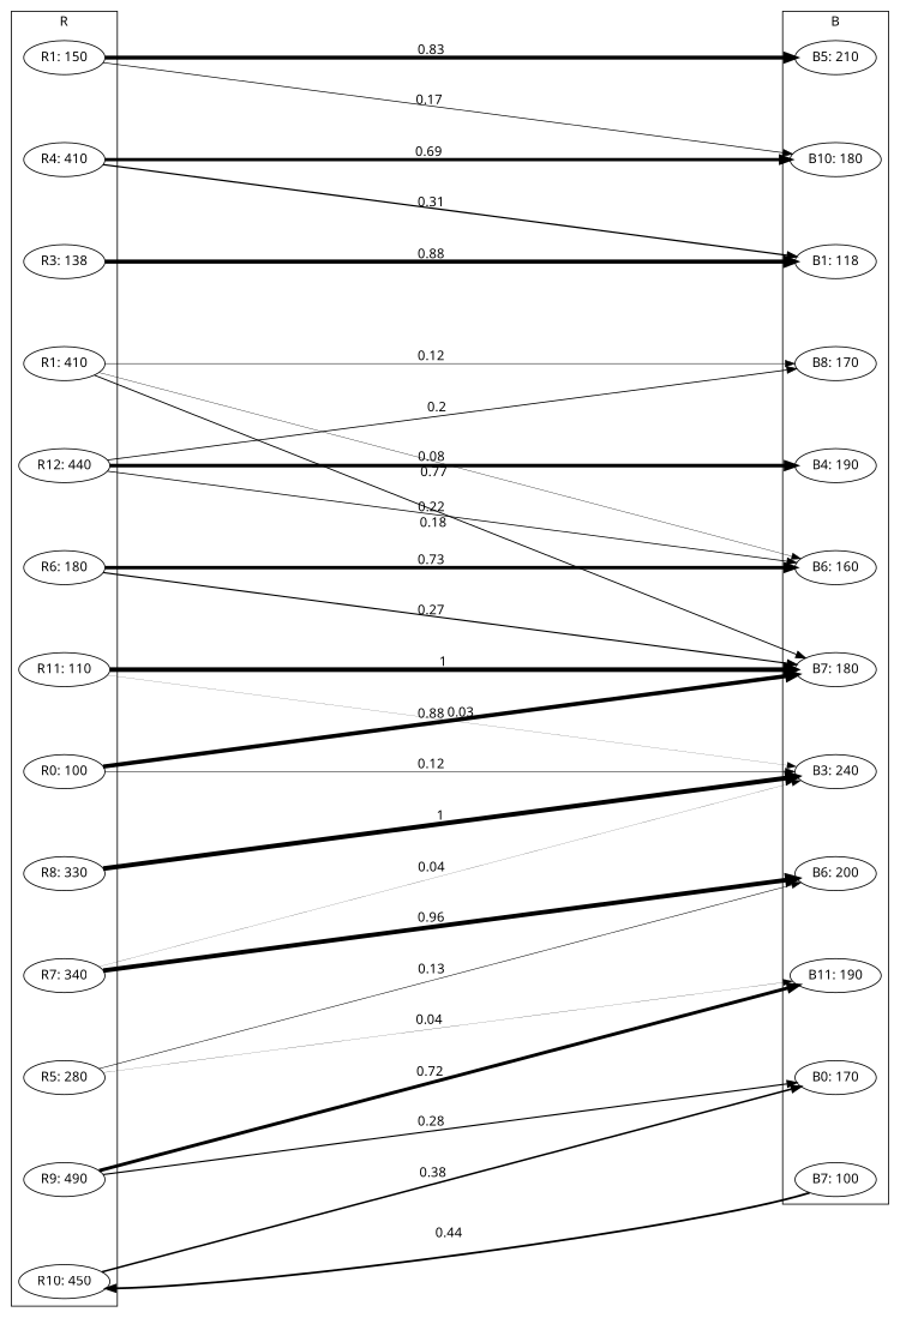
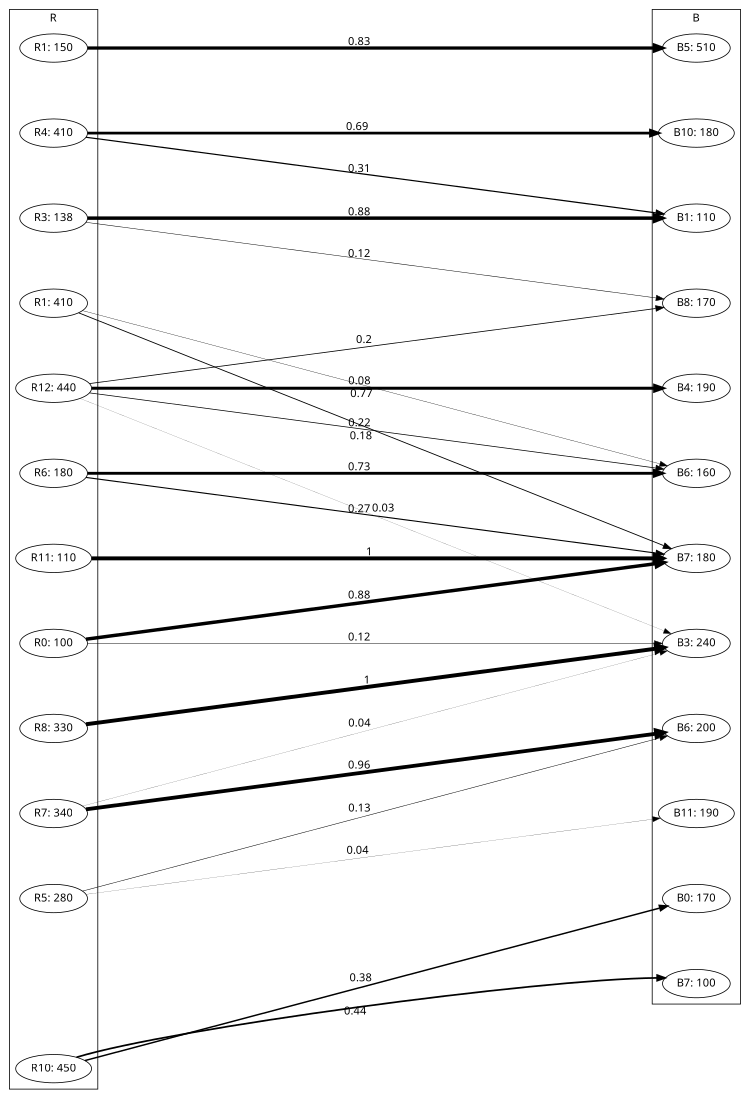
  digraph {
    fontname="Noto Sans"
    nodesep=1
    rankdir=LR
    ranksep=10
    splines=line
    node [fontname="Noto Sans"]
    edge [fontname="Noto Sans" labeldistance=7 penwidth=5 xlabel=0.12]
    n1 [label="R0: 100"]
    n2 [label="R1: 410"]
    n3 [label="R1: 150"]
    n4 [label="R3: 138"]
    n5 [label="R4: 410"]
    n6 [label="R5: 280"]
    n7 [label="R6: 180"]
    n8 [label="R7: 340"]
    n9 [label="R8: 330"]
-   n10 [label="R9: 490"]
    n11 [label="R10: 450"]
    n12 [label="R11: 110"]
    n13 [label="R12: 440"]
    n14 [label="B0: 170"]
-   n15 [label="B1: 118"]
+   n15 [label="B1: 110"]
    n16 [label="B7: 100"]
    n17 [label="B3: 240"]
    n18 [label="B4: 190"]
-   n19 [label="B5: 210"]
+   n19 [label="B5: 510"]
    n20 [label="B6: 160"]
    n21 [label="B7: 180"]
    n22 [label="B8: 170"]
    n23 [label="B6: 200"]
    n24 [label="B10: 180"]
    n25 [label="B11: 190"]
    subgraph cluster_1 {
      label=R
      n1
      n2
      n3
      n4
      n5
      n6
      n7
      n8
      n9
-     n10
      n11
      n12
      n13
    }
    subgraph cluster_2 {
      label=B
      n14
      n15
      n16
      n17
      n18
      n19
      n20
      n21
      n22
      n23
      n24
      n25
    }
    n1 -> n17 [penwidth=0.59]
    n1 -> n21 [penwidth=4.41 xlabel=0.88]
    n2 -> n20 [penwidth=0.41 xlabel=0.08]
    n2 -> n21 [penwidth=1.1 xlabel=0.22]
    n3 -> n19 [penwidth=4.17 xlabel=0.83]
-   n3 -> n24 [penwidth=0.83 xlabel=0.17]
    n4 -> n15 [penwidth=4.39 xlabel=0.88]
-   n2 -> n22 [penwidth=0.61]
+   n4 -> n22 [penwidth=0.61]
    n5 -> n15 [penwidth=1.54 xlabel=0.31]
    n5 -> n24 [penwidth=3.46 xlabel=0.69]
    n6 -> n23 [penwidth=0.64 xlabel=0.13]
    n6 -> n25 [penwidth=0.21 xlabel=0.04]
    n7 -> n20 [penwidth=3.63 xlabel=0.73]
    n7 -> n21 [penwidth=1.37 xlabel=0.27]
    n8 -> n17 [penwidth=0.18 xlabel=0.04]
    n8 -> n23 [penwidth=4.82 xlabel=0.96]
    n9 -> n17 [xlabel=1]
-   n10 -> n14 [penwidth=1.38 xlabel=0.28]
-   n10 -> n25 [penwidth=3.62 xlabel=0.72]
    n11 -> n14 [penwidth=1.88 xlabel=0.38]
-   n16 -> n11 [penwidth=2.2 xlabel=0.44]
+   n11 -> n16 [penwidth=2.2 xlabel=0.44]
    n12 -> n21 [xlabel=1]
-   n12 -> n17 [penwidth=0.17 xlabel=0.03]
+   n13 -> n17 [penwidth=0.17 xlabel=0.03]
    n13 -> n18 [penwidth=3.85 xlabel=0.77]
    n13 -> n20 [penwidth=0.92 xlabel=0.18]
    n13 -> n22 [penwidth=0.99 xlabel=0.2]
  }
